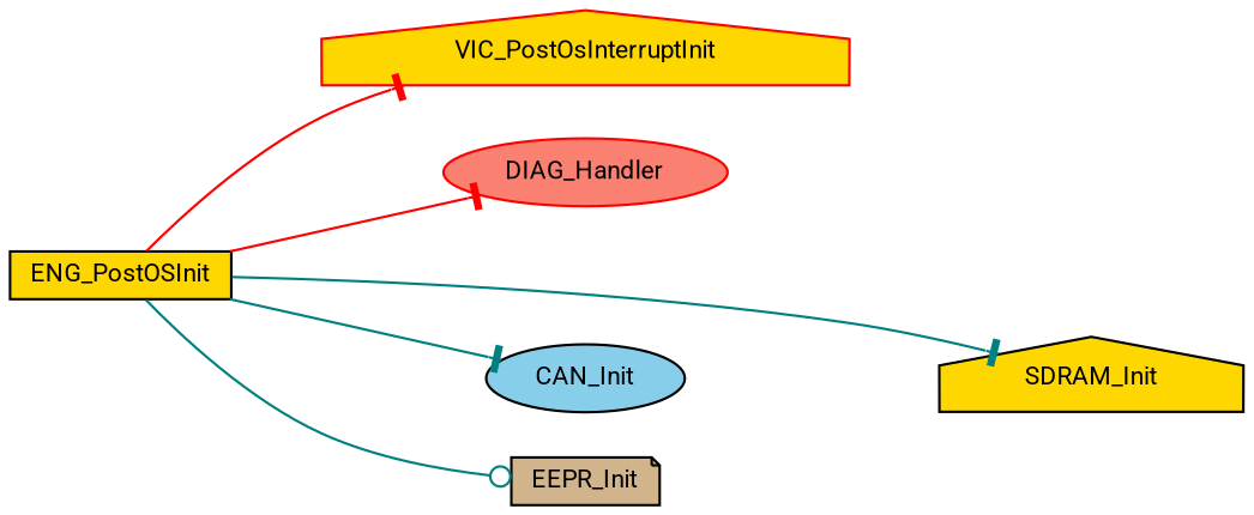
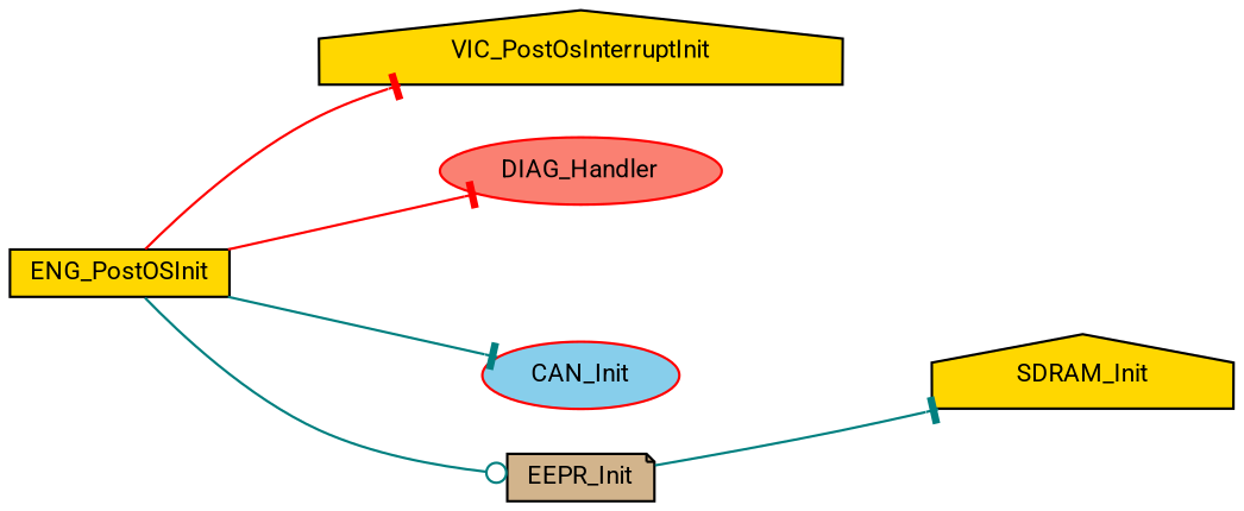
  digraph {
    fontname=Roboto
    rankdir=LR
    node [color=black fillcolor=gold fontname=Roboto fontsize=10 shape=house style=filled]
    edge [arrowhead=tee color=teal fontname=Roboto fontsize=10 labelfontname=Helvetica labelfontsize=10 style=solid]
    n1 [fontcolor=black height=0.2 label=ENG_PostOSInit shape=box width=0.4]
-   n2 [color=red height=0.2 label=VIC_PostOsInterruptInit width=0.4]
+   n2 [height=0.2 label=VIC_PostOsInterruptInit width=0.4]
    n3 [color=red fillcolor=salmon height=0.2 label=DIAG_Handler shape=ellipse width=0.4]
    n4 [height=0.2 label=SDRAM_Init width=0.4]
-   n5 [fillcolor=skyblue height=0.2 label=CAN_Init shape=ellipse width=0.4]
+   n5 [color=red fillcolor=skyblue height=0.2 label=CAN_Init shape=ellipse width=0.4]
    n6 [fillcolor=tan height=0.2 label=EEPR_Init shape=note width=0.4]
    n1 -> n2 [color=red]
    n1 -> n3 [color=red]
-   n1 -> n4
+   n6 -> n4
    n1 -> n5
    n1 -> n6 [arrowhead=odot]
  }
